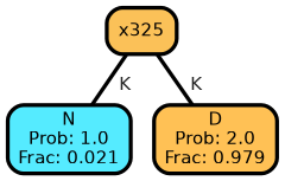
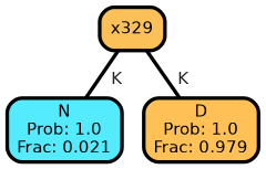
  graph {
    ranksep="0 equally"
    splines=straight
    node [color=black fontcolor=black fontname=helvetica penwidth=3 shape=box style="filled, rounded"]
    edge [color=black fontcolor=grey14 fontname=helvetica fontweight=bold penwidth=3]
    n1 [fillcolor="#55ebff" label="N\nProb: 1.0\nFrac: 0.021"]
-   n2 [fillcolor="#fbc158" label=x325]
-   n3 [fillcolor="#ffc155" label="D\nProb: 2.0\nFrac: 0.979"]
+   n2 [fillcolor="#fbc158" label=x329]
+   n3 [fillcolor="#ffc155" label="D\nProb: 1.0\nFrac: 0.979"]
    subgraph sub_1 {
      rank=same
    }
    n2 -- n1 [label=" K"]
    n2 -- n3 [label=" K"]
  }
